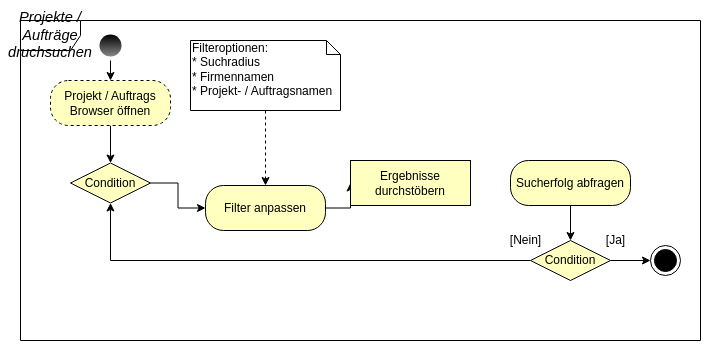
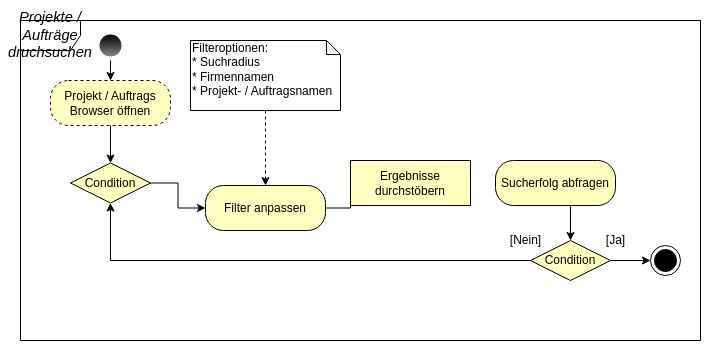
  <mxCell id="0" />
  <mxCell id="1" parent="0" />
  <mxCell id="2" value="&lt;i&gt;&lt;span style=&quot;font-size: 11.0pt ; font-family: &amp;#34;calibri&amp;#34; , sans-serif&quot;&gt;Projekte / Aufträge druchsuchen&lt;/span&gt;&lt;/i&gt;" style="shape=umlFrame;whiteSpace=wrap;html=1;" parent="1" vertex="1"><mxGeometry x="20" y="20" width="680" height="320" as="geometry" /></mxCell>
  <mxCell id="3" value="" style="ellipse;html=1;shape=endState;fillColor=#000000;" parent="1" vertex="1"><mxGeometry x="650" y="245" width="30" height="30" as="geometry" /></mxCell>
  <mxCell id="4" style="edgeStyle=orthogonalEdgeStyle;rounded=0;orthogonalLoop=1;jettySize=auto;html=1;exitX=0.5;exitY=1;exitDx=0;exitDy=0;entryX=0.5;entryY=0;entryDx=0;entryDy=0;startArrow=none;startFill=0;endArrow=classic;endFill=1;strokeColor=#000000;" edge="1" parent="1" source="5" target="9"><mxGeometry relative="1" as="geometry" /></mxCell>
  <mxCell id="5" value="" style="ellipse;html=1;shape=endState;fillColor=#000000;fontStyle=1;strokeColor=none;gradientColor=#878787;" parent="1" vertex="1"><mxGeometry x="95" y="30" width="30" height="30" as="geometry" /></mxCell>
  <mxCell id="6" style="edgeStyle=orthogonalEdgeStyle;rounded=0;orthogonalLoop=1;jettySize=auto;html=1;exitX=1;exitY=0.5;exitDx=0;exitDy=0;entryX=0;entryY=0.5;entryDx=0;entryDy=0;startArrow=none;startFill=0;endArrow=classic;endFill=1;strokeColor=#000000;" edge="1" parent="1" source="7" target="13"><mxGeometry relative="1" as="geometry" /></mxCell>
  <mxCell id="7" value="Condition" style="rhombus;whiteSpace=wrap;html=1;fillColor=#ffffc0;" parent="1" vertex="1"><mxGeometry x="70" y="162.5" width="80" height="40" as="geometry" /></mxCell>
  <mxCell id="8" style="edgeStyle=orthogonalEdgeStyle;rounded=0;orthogonalLoop=1;jettySize=auto;html=1;entryX=0.5;entryY=0;entryDx=0;entryDy=0;startArrow=none;startFill=0;endArrow=classic;endFill=1;strokeColor=#000000;" edge="1" parent="1" source="9" target="7"><mxGeometry relative="1" as="geometry" /></mxCell>
  <mxCell id="9" value="Projekt / Auftrags&lt;br&gt;Browser öffnen" style="rounded=1;whiteSpace=wrap;html=1;arcSize=40;fontColor=#000000;fillColor=#ffffc0;dashed=1;" vertex="1" parent="1"><mxGeometry x="50" y="80" width="120" height="45" as="geometry" /></mxCell>
  <mxCell id="10" value="[Nein]" style="text;html=1;align=center;verticalAlign=middle;resizable=0;points=[];autosize=1;" vertex="1" parent="1"><mxGeometry x="500" y="230" width="50" height="20" as="geometry" /></mxCell>
  <mxCell id="11" value="[Ja]" style="text;html=1;align=center;verticalAlign=middle;resizable=0;points=[];autosize=1;" vertex="1" parent="1"><mxGeometry x="600" y="230" width="30" height="20" as="geometry" /></mxCell>
- <mxCell id="12" style="edgeStyle=orthogonalEdgeStyle;rounded=0;orthogonalLoop=1;jettySize=auto;html=1;exitX=1;exitY=0.5;exitDx=0;exitDy=0;entryX=0;entryY=0.5;entryDx=0;entryDy=0;startArrow=none;startFill=0;endArrow=classic;endFill=1;strokeColor=#000000;" edge="1" parent="1" source="13" target="16"><mxGeometry relative="1" as="geometry" /></mxCell>
+ <mxCell id="12" style="edgeStyle=orthogonalEdgeStyle;rounded=0;orthogonalLoop=1;jettySize=auto;html=1;exitX=1;exitY=0.5;exitDx=0;exitDy=0;entryX=0;entryY=0.5;entryDx=0;entryDy=0;startArrow=none;startFill=0;endArrow=none;endFill=1;strokeColor=#000000;" edge="1" parent="1" source="13" target="16"><mxGeometry relative="1" as="geometry" /></mxCell>
  <mxCell id="13" value="Filter anpassen" style="rounded=1;whiteSpace=wrap;html=1;arcSize=40;fontColor=#000000;fillColor=#ffffc0;" vertex="1" parent="1"><mxGeometry x="205" y="185" width="120" height="45" as="geometry" /></mxCell>
  <mxCell id="14" style="edgeStyle=orthogonalEdgeStyle;rounded=0;orthogonalLoop=1;jettySize=auto;html=1;entryX=0.5;entryY=0;entryDx=0;entryDy=0;startArrow=none;startFill=0;endArrow=classic;endFill=1;strokeColor=#000000;dashed=1;" edge="1" parent="1" source="15" target="13"><mxGeometry relative="1" as="geometry" /></mxCell>
  <mxCell id="15" value="Filteroptionen:&lt;br&gt;* Suchradius&lt;br&gt;* Firmennamen&lt;br&gt;* Projekt- / Auftragsnamen" style="shape=note;whiteSpace=wrap;html=1;size=14;verticalAlign=top;align=left;spacingTop=-6;strokeColor=#000000;" vertex="1" parent="1"><mxGeometry x="190" y="40" width="150" height="70" as="geometry" /></mxCell>
  <mxCell id="16" value="Ergebnisse durchstöbern" style="whiteSpace=wrap;html=1;arcSize=40;fontColor=#000000;fillColor=#ffffc0;rounded=0;" vertex="1" parent="1"><mxGeometry x="350" y="160" width="120" height="45" as="geometry" /></mxCell>
  <mxCell id="17" style="edgeStyle=orthogonalEdgeStyle;rounded=0;orthogonalLoop=1;jettySize=auto;html=1;entryX=0.5;entryY=1;entryDx=0;entryDy=0;startArrow=none;startFill=0;endArrow=classic;endFill=1;strokeColor=#000000;" edge="1" parent="1" source="19" target="7"><mxGeometry relative="1" as="geometry" /></mxCell>
  <mxCell id="18" style="edgeStyle=orthogonalEdgeStyle;rounded=0;orthogonalLoop=1;jettySize=auto;html=1;exitX=1;exitY=0.5;exitDx=0;exitDy=0;startArrow=none;startFill=0;endArrow=classic;endFill=1;strokeColor=#000000;" edge="1" parent="1" source="19" target="3"><mxGeometry relative="1" as="geometry" /></mxCell>
  <mxCell id="19" value="Condition" style="rhombus;whiteSpace=wrap;html=1;fillColor=#ffffc0;" vertex="1" parent="1"><mxGeometry x="530" y="240" width="80" height="40" as="geometry" /></mxCell>
  <mxCell id="20" style="edgeStyle=orthogonalEdgeStyle;rounded=0;orthogonalLoop=1;jettySize=auto;html=1;exitX=0.5;exitY=1;exitDx=0;exitDy=0;entryX=0.5;entryY=0;entryDx=0;entryDy=0;startArrow=none;startFill=0;endArrow=classic;endFill=1;strokeColor=#000000;" edge="1" parent="1" source="21" target="19"><mxGeometry relative="1" as="geometry" /></mxCell>
- <mxCell id="21" value="Sucherfolg abfragen" style="rounded=1;whiteSpace=wrap;html=1;arcSize=40;fontColor=#000000;fillColor=#ffffc0;" vertex="1" parent="1"><mxGeometry x="510" y="160" width="120" height="45" as="geometry" /></mxCell>
+ <mxCell id="21" value="Sucherfolg abfragen" style="rounded=1;whiteSpace=wrap;html=1;arcSize=40;fontColor=#000000;fillColor=#ffffc0;" vertex="1" parent="1"><mxGeometry x="495" y="160" width="120" height="45" as="geometry" /></mxCell>
